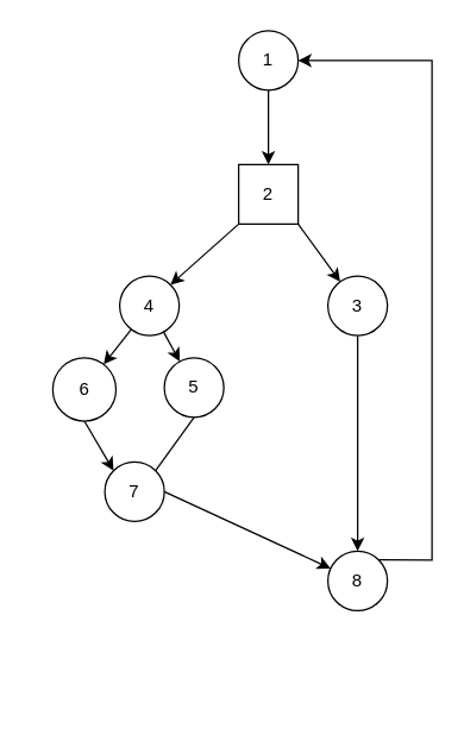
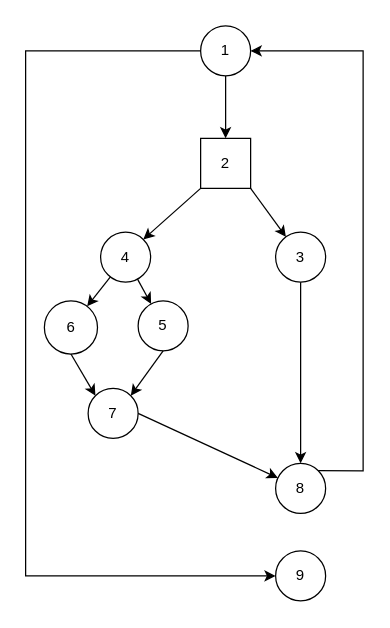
  <mxCell id="0" />
  <mxCell id="1" parent="0" />
  <mxCell id="2" value="1" style="ellipse;whiteSpace=wrap;html=1;aspect=fixed;" vertex="1" parent="1"><mxGeometry x="160" y="20" width="40" height="40" as="geometry" /></mxCell>
  <mxCell id="3" value="2" style="whiteSpace=wrap;html=1;aspect=fixed;rounded=0;" vertex="1" parent="1"><mxGeometry x="160" y="110" width="40" height="40" as="geometry" /></mxCell>
  <mxCell id="4" value="3" style="ellipse;whiteSpace=wrap;html=1;aspect=fixed;" vertex="1" parent="1"><mxGeometry x="220" y="185" width="40" height="40" as="geometry" /></mxCell>
  <mxCell id="5" value="4" style="ellipse;whiteSpace=wrap;html=1;aspect=fixed;" vertex="1" parent="1"><mxGeometry x="80" y="185" width="40" height="40" as="geometry" /></mxCell>
  <mxCell id="6" value="5" style="ellipse;whiteSpace=wrap;html=1;aspect=fixed;" vertex="1" parent="1"><mxGeometry x="110" y="240" width="40" height="40" as="geometry" /></mxCell>
  <mxCell id="7" value="6" style="ellipse;whiteSpace=wrap;html=1;aspect=fixed;" vertex="1" parent="1"><mxGeometry x="35" y="240" width="42.5" height="42.5" as="geometry" /></mxCell>
  <mxCell id="8" value="7" style="ellipse;whiteSpace=wrap;html=1;aspect=fixed;" vertex="1" parent="1"><mxGeometry x="70" y="310" width="40" height="40" as="geometry" /></mxCell>
  <mxCell id="9" value="8" style="ellipse;whiteSpace=wrap;html=1;aspect=fixed;" vertex="1" parent="1"><mxGeometry x="220" y="370" width="40" height="40" as="geometry" /></mxCell>
+ <mxCell id="10" value="9" style="ellipse;whiteSpace=wrap;html=1;aspect=fixed;" vertex="1" parent="1"><mxGeometry x="220" y="440" width="40" height="40" as="geometry" /></mxCell>
  <mxCell id="11" value="" style="endArrow=classic;html=1;rounded=0;" edge="1" parent="1" source="2" target="3"><mxGeometry width="50" height="50" relative="1" as="geometry"><mxPoint x="290" y="290" as="sourcePoint" /><mxPoint x="340" y="240" as="targetPoint" /></mxGeometry></mxCell>
  <mxCell id="12" value="" style="endArrow=classic;html=1;rounded=0;exitX=0;exitY=1;exitDx=0;exitDy=0;entryX=1;entryY=0;entryDx=0;entryDy=0;" edge="1" parent="1" source="3" target="5"><mxGeometry width="50" height="50" relative="1" as="geometry"><mxPoint x="290" y="290" as="sourcePoint" /><mxPoint x="340" y="240" as="targetPoint" /></mxGeometry></mxCell>
  <mxCell id="13" value="" style="endArrow=classic;html=1;rounded=0;exitX=1;exitY=1;exitDx=0;exitDy=0;" edge="1" parent="1" source="3" target="4"><mxGeometry width="50" height="50" relative="1" as="geometry"><mxPoint x="290" y="290" as="sourcePoint" /><mxPoint x="340" y="240" as="targetPoint" /></mxGeometry></mxCell>
  <mxCell id="14" value="" style="endArrow=classic;html=1;rounded=0;" edge="1" parent="1" source="4" target="9"><mxGeometry width="50" height="50" relative="1" as="geometry"><mxPoint x="290" y="290" as="sourcePoint" /><mxPoint x="340" y="240" as="targetPoint" /></mxGeometry></mxCell>
  <mxCell id="15" value="" style="endArrow=classic;html=1;rounded=0;" edge="1" parent="1" source="5" target="6"><mxGeometry width="50" height="50" relative="1" as="geometry"><mxPoint x="290" y="290" as="sourcePoint" /><mxPoint x="340" y="240" as="targetPoint" /></mxGeometry></mxCell>
  <mxCell id="16" value="" style="endArrow=classic;html=1;rounded=0;" edge="1" parent="1" source="5" target="7"><mxGeometry width="50" height="50" relative="1" as="geometry"><mxPoint x="290" y="290" as="sourcePoint" /><mxPoint x="340" y="240" as="targetPoint" /></mxGeometry></mxCell>
- <mxCell id="17" value="" style="endArrow=none;html=1;rounded=0;exitX=0.5;exitY=1;exitDx=0;exitDy=0;entryX=1;entryY=0;entryDx=0;entryDy=0;" edge="1" parent="1" source="6" target="8"><mxGeometry width="50" height="50" relative="1" as="geometry"><mxPoint x="290" y="290" as="sourcePoint" /><mxPoint x="340" y="240" as="targetPoint" /></mxGeometry></mxCell>
+ <mxCell id="17" value="" style="endArrow=classic;html=1;rounded=0;exitX=0.5;exitY=1;exitDx=0;exitDy=0;entryX=1;entryY=0;entryDx=0;entryDy=0;" edge="1" parent="1" source="6" target="8"><mxGeometry width="50" height="50" relative="1" as="geometry"><mxPoint x="290" y="290" as="sourcePoint" /><mxPoint x="340" y="240" as="targetPoint" /></mxGeometry></mxCell>
  <mxCell id="18" value="" style="endArrow=classic;html=1;rounded=0;exitX=0.5;exitY=1;exitDx=0;exitDy=0;entryX=0;entryY=0;entryDx=0;entryDy=0;" edge="1" parent="1" source="7" target="8"><mxGeometry width="50" height="50" relative="1" as="geometry"><mxPoint x="290" y="290" as="sourcePoint" /><mxPoint x="340" y="240" as="targetPoint" /></mxGeometry></mxCell>
  <mxCell id="19" value="" style="endArrow=classic;html=1;rounded=0;exitX=1;exitY=0.5;exitDx=0;exitDy=0;" edge="1" parent="1" source="8" target="9"><mxGeometry width="50" height="50" relative="1" as="geometry"><mxPoint x="290" y="290" as="sourcePoint" /><mxPoint x="340" y="240" as="targetPoint" /></mxGeometry></mxCell>
  <mxCell id="20" value="" style="endArrow=classic;html=1;rounded=0;exitX=1;exitY=0;exitDx=0;exitDy=0;" edge="1" parent="1" source="9" target="2"><mxGeometry width="50" height="50" relative="1" as="geometry"><mxPoint x="290" y="290" as="sourcePoint" /><mxPoint x="300" y="30" as="targetPoint" /><Array as="points"><mxPoint x="290" y="376" /><mxPoint x="290" y="40" /></Array></mxGeometry></mxCell>
+ <mxCell id="21" value="" style="endArrow=classic;html=1;rounded=0;exitX=0;exitY=0.5;exitDx=0;exitDy=0;entryX=0;entryY=0.5;entryDx=0;entryDy=0;" edge="1" parent="1" source="2" target="10"><mxGeometry width="50" height="50" relative="1" as="geometry"><mxPoint x="290" y="290" as="sourcePoint" /><mxPoint x="20" y="460" as="targetPoint" /><Array as="points"><mxPoint x="20" y="40" /><mxPoint x="20" y="460" /></Array></mxGeometry></mxCell>
